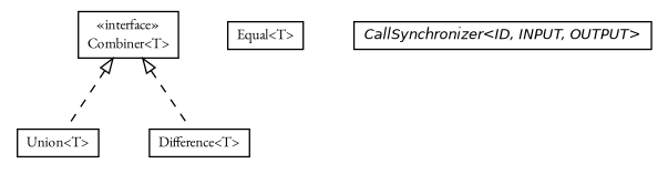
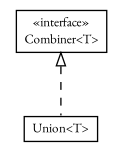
  digraph {
    fontname="EB Garamond"
    nodesep=0.25
    ranksep=0.5
    node [fontcolor=black fontname="EB Garamond" fontsize=10.0 shape=plaintext]
    edge [arrowtail=empty dir=back fontname="EB Garamond" fontsize=10 headport=p labelfontname=Helvetica labelfontsize=10 style=dashed tailport=p]
    n1 [label=<<table title="org.universAAL.ri.gateway.utils.ArraySet.Combiner" border="0" cellborder="1" cellspacing="0" cellpadding="2" port="p" href="./ArraySet.Combiner.html"> 		<tr><td><table border="0" cellspacing="0" cellpadding="1"> <tr><td align="center" balign="center"> &#171;interface&#187; </td></tr> <tr><td align="center" balign="center"> Combiner&lt;T&gt; </td></tr> 		</table></td></tr> 		</table>>]
    n2 [label=<<table title="org.universAAL.ri.gateway.utils.ArraySet.Union" border="0" cellborder="1" cellspacing="0" cellpadding="2" port="p" href="./ArraySet.Union.html"> 		<tr><td><table border="0" cellspacing="0" cellpadding="1"> <tr><td align="center" balign="center"> Union&lt;T&gt; </td></tr> 		</table></td></tr> 		</table>>]
-   n3 [label=<<table title="org.universAAL.ri.gateway.utils.ArraySet.Difference" border="0" cellborder="1" cellspacing="0" cellpadding="2" port="p" href="./ArraySet.Difference.html"> 		<tr><td><table border="0" cellspacing="0" cellpadding="1"> <tr><td align="center" balign="center"> Difference&lt;T&gt; </td></tr> 		</table></td></tr> 		</table>>]
-   n4 [label=<<table title="org.universAAL.ri.gateway.utils.ArraySet.Equal" border="0" cellborder="1" cellspacing="0" cellpadding="2" port="p" href="./ArraySet.Equal.html"> 		<tr><td><table border="0" cellspacing="0" cellpadding="1"> <tr><td align="center" balign="center"> Equal&lt;T&gt; </td></tr> 		</table></td></tr> 		</table>>]
-   n5 [label=<<table title="org.universAAL.ri.gateway.utils.CallSynchronizer" border="0" cellborder="1" cellspacing="0" cellpadding="2" port="p" href="./CallSynchronizer.html"> 		<tr><td><table border="0" cellspacing="0" cellpadding="1"> <tr><td align="center" balign="center"><font face="Helvetica-Oblique"> CallSynchronizer&lt;ID, INPUT, OUTPUT&gt; </font></td></tr> 		</table></td></tr> 		</table>>]
    n1 -> n2
-   n1 -> n3
  }
